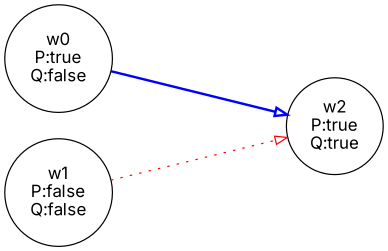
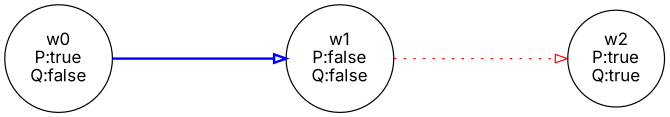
  digraph {
    fontname=Inter
    nodesep=0.3
    rankdir=LR
    ranksep=2
    node [fontname=Inter shape=circle]
    edge [arrowhead=onormal arrowsize=1 fontname=Inter]
    n1 [label="w0\nP:true\nQ:false"]
    n2 [label="w1\nP:false\nQ:false"]
    n3 [label="w2\nP:true\nQ:true"]
-   n1 -> n3 [color=blue style=bold]
+   n1 -> n2 [color=blue style=bold]
    n2 -> n3 [color=red style=dotted]
  }
